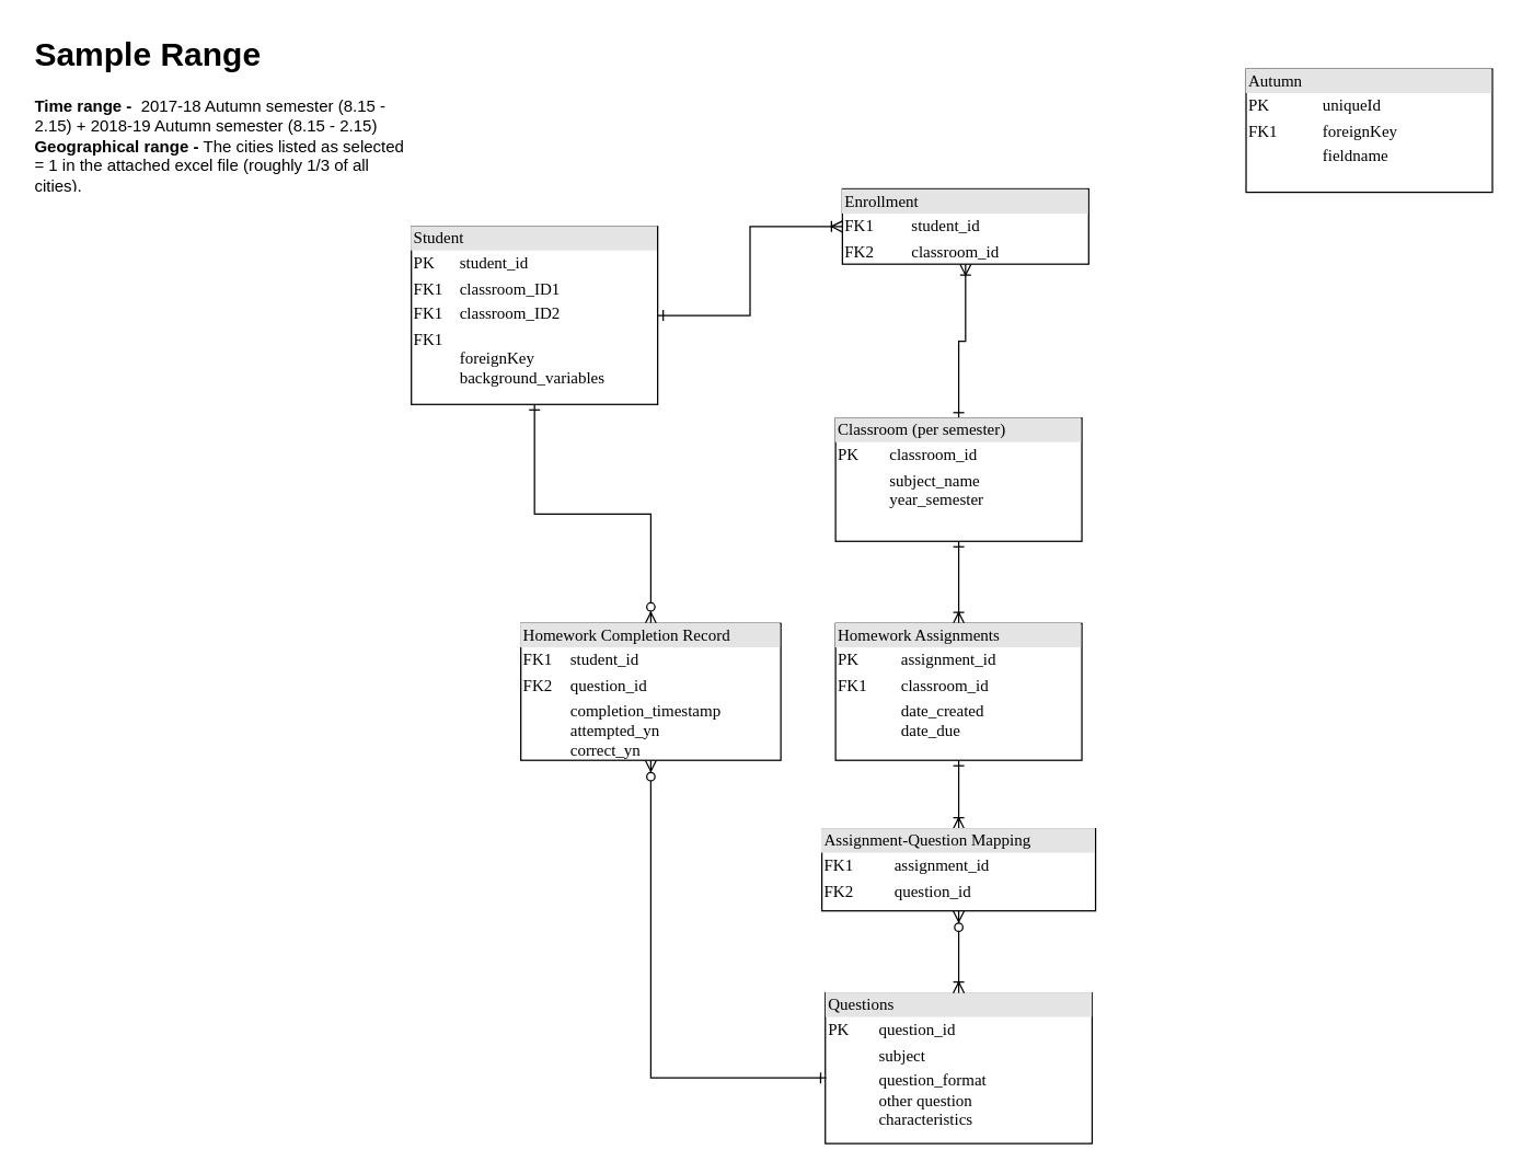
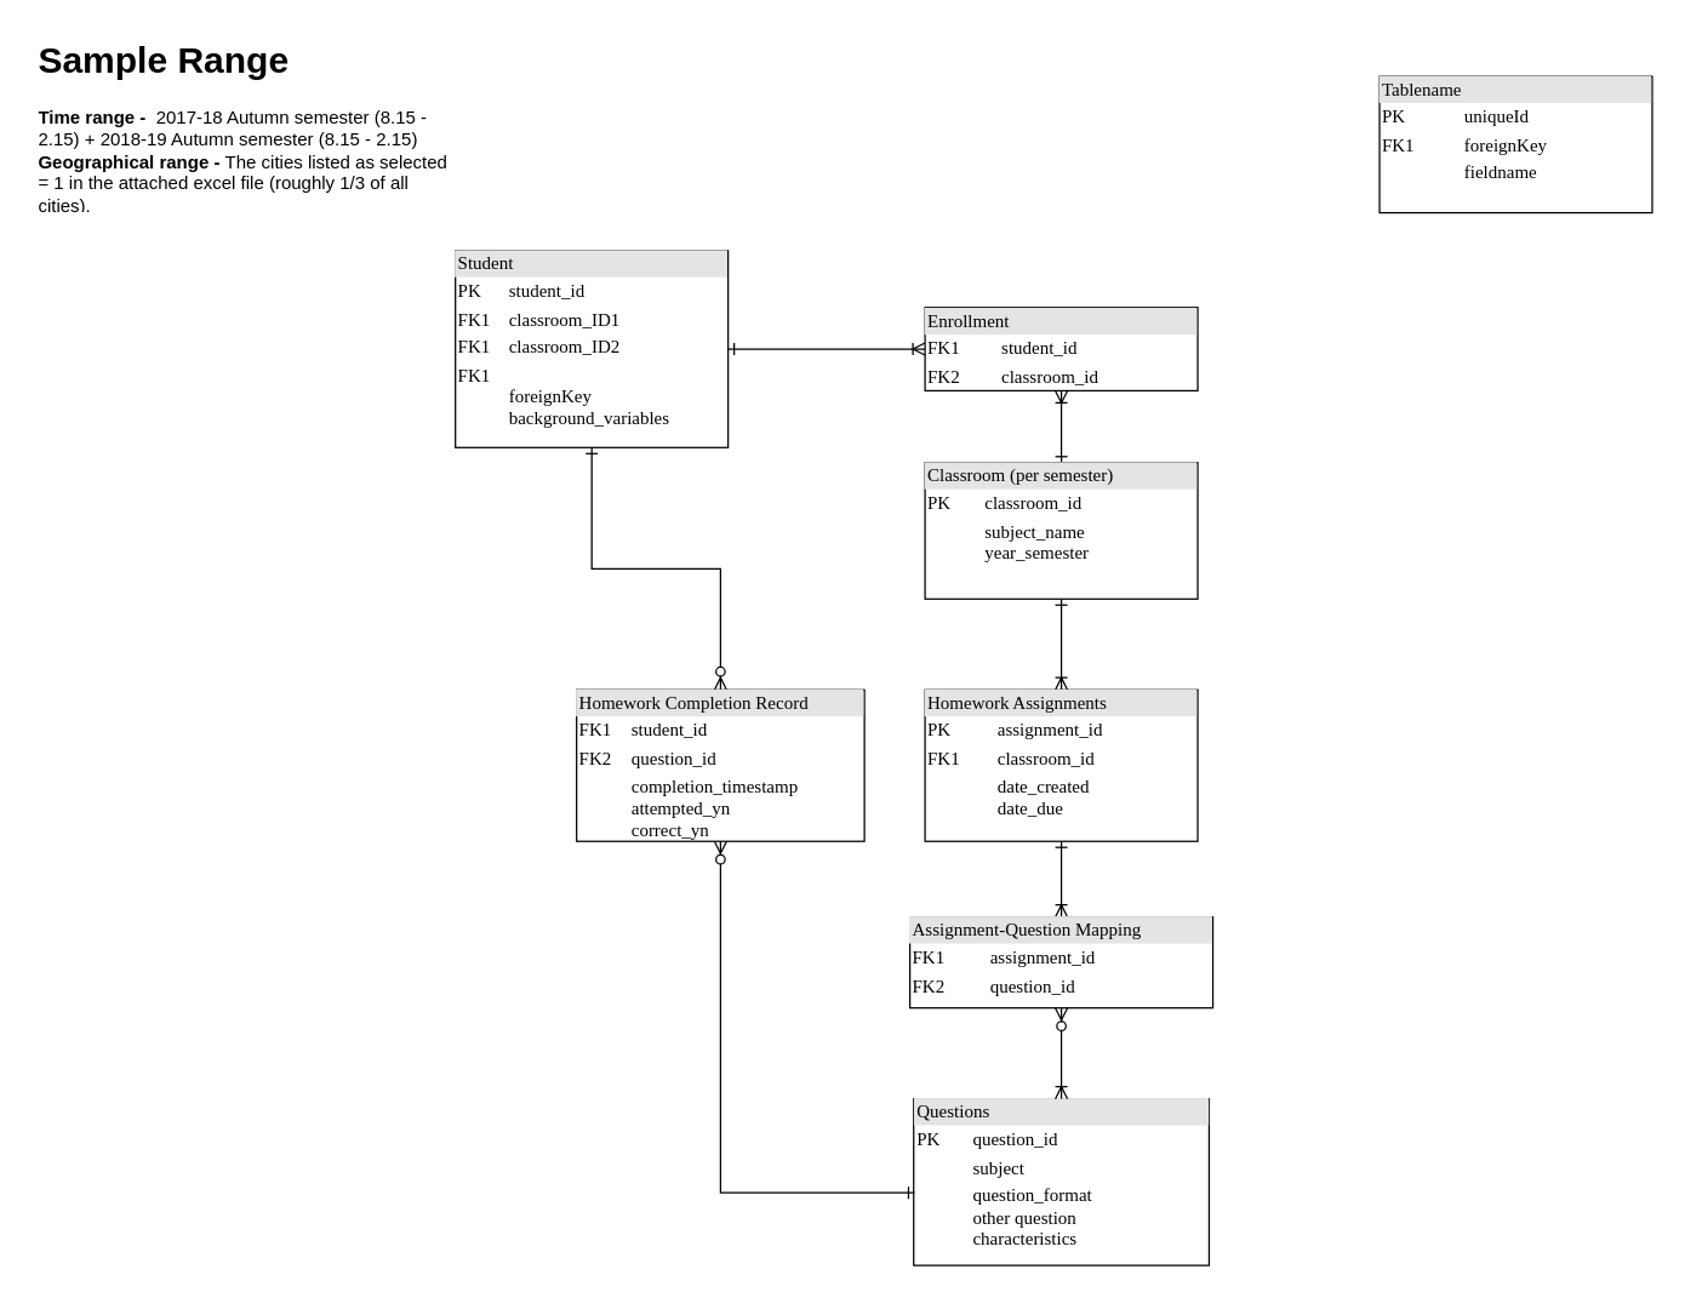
  <mxCell id="0" />
  <mxCell id="1" parent="0" />
  <mxCell id="2" style="edgeStyle=orthogonalEdgeStyle;rounded=0;orthogonalLoop=1;jettySize=auto;html=1;exitX=1;exitY=0.5;exitDx=0;exitDy=0;entryX=0;entryY=0.5;entryDx=0;entryDy=0;endArrow=ERoneToMany;endFill=0;startArrow=ERone;startFill=0;" edge="1" parent="1" source="4" target="10"><mxGeometry relative="1" as="geometry" /></mxCell>
  <mxCell id="3" style="edgeStyle=orthogonalEdgeStyle;rounded=0;orthogonalLoop=1;jettySize=auto;html=1;entryX=0.5;entryY=0;entryDx=0;entryDy=0;startArrow=ERone;startFill=0;endArrow=ERzeroToMany;endFill=1;" edge="1" parent="1" source="4" target="17"><mxGeometry relative="1" as="geometry" /></mxCell>
  <mxCell id="4" value="&lt;div style=&quot;box-sizing: border-box ; width: 100% ; background: #e4e4e4 ; padding: 2px&quot;&gt;Student&lt;/div&gt;&lt;table style=&quot;width: 100% ; font-size: 1em&quot; cellpadding=&quot;2&quot; cellspacing=&quot;0&quot;&gt;&lt;tbody&gt;&lt;tr&gt;&lt;td&gt;PK&lt;/td&gt;&lt;td&gt;student_id&lt;/td&gt;&lt;/tr&gt;&lt;tr&gt;&lt;td&gt;FK1&lt;/td&gt;&lt;td&gt;classroom_ID1&lt;/td&gt;&lt;/tr&gt;&lt;tr&gt;&lt;td&gt;FK1&lt;br&gt;&lt;/td&gt;&lt;td&gt;classroom_ID2&lt;br&gt;&lt;/td&gt;&lt;/tr&gt;&lt;tr&gt;&lt;td&gt;FK1&lt;br&gt;&lt;br&gt;&lt;br&gt;&lt;br&gt;&lt;/td&gt;&lt;td&gt;foreignKey&lt;br&gt;background_variables&lt;br&gt;&lt;/td&gt;&lt;/tr&gt;&lt;/tbody&gt;&lt;/table&gt;" style="verticalAlign=top;align=left;overflow=fill;html=1;rounded=0;shadow=0;comic=0;labelBackgroundColor=none;strokeColor=#000000;strokeWidth=1;fillColor=#ffffff;fontFamily=Verdana;fontSize=12;fontColor=#000000;" vertex="1" parent="1"><mxGeometry x="300" y="165" width="180" height="130" as="geometry" /></mxCell>
- <mxCell id="5" value="&lt;div style=&quot;box-sizing:border-box;width:100%;background:#e4e4e4;padding:2px;&quot;&gt;Autumn&lt;/div&gt;&lt;table style=&quot;width:100%;font-size:1em;&quot; cellpadding=&quot;2&quot; cellspacing=&quot;0&quot;&gt;&lt;tr&gt;&lt;td&gt;PK&lt;/td&gt;&lt;td&gt;uniqueId&lt;/td&gt;&lt;/tr&gt;&lt;tr&gt;&lt;td&gt;FK1&lt;/td&gt;&lt;td&gt;foreignKey&lt;/td&gt;&lt;/tr&gt;&lt;tr&gt;&lt;td&gt;&lt;/td&gt;&lt;td&gt;fieldname&lt;/td&gt;&lt;/tr&gt;&lt;/table&gt;" style="verticalAlign=top;align=left;overflow=fill;html=1;rounded=0;shadow=0;comic=0;labelBackgroundColor=none;strokeColor=#000000;strokeWidth=1;fillColor=#ffffff;fontFamily=Verdana;fontSize=12;fontColor=#000000;" vertex="1" parent="1"><mxGeometry x="910" y="50" width="180" height="90" as="geometry" /></mxCell>
+ <mxCell id="5" value="&lt;div style=&quot;box-sizing:border-box;width:100%;background:#e4e4e4;padding:2px;&quot;&gt;Tablename&lt;/div&gt;&lt;table style=&quot;width:100%;font-size:1em;&quot; cellpadding=&quot;2&quot; cellspacing=&quot;0&quot;&gt;&lt;tr&gt;&lt;td&gt;PK&lt;/td&gt;&lt;td&gt;uniqueId&lt;/td&gt;&lt;/tr&gt;&lt;tr&gt;&lt;td&gt;FK1&lt;/td&gt;&lt;td&gt;foreignKey&lt;/td&gt;&lt;/tr&gt;&lt;tr&gt;&lt;td&gt;&lt;/td&gt;&lt;td&gt;fieldname&lt;/td&gt;&lt;/tr&gt;&lt;/table&gt;" style="verticalAlign=top;align=left;overflow=fill;html=1;rounded=0;shadow=0;comic=0;labelBackgroundColor=none;strokeColor=#000000;strokeWidth=1;fillColor=#ffffff;fontFamily=Verdana;fontSize=12;fontColor=#000000;" vertex="1" parent="1"><mxGeometry x="910" y="50" width="180" height="90" as="geometry" /></mxCell>
  <mxCell id="6" value="&lt;h1&gt;Sample Range&lt;/h1&gt;&lt;b&gt;Time range -&amp;nbsp;&lt;/b&gt;&lt;span&gt;&amp;nbsp;2017-18 Autumn semester (8.15 - 2.15)&amp;nbsp;+ 2018-19 Autumn semester (8.15 - 2.15)&lt;br&gt;&lt;/span&gt;&lt;b&gt;Geographical range -&lt;/b&gt;&lt;span&gt;&amp;nbsp;The cities listed as selected = 1 in the attached excel file (roughly 1/3 of all cities).&lt;/span&gt;&lt;br&gt;" style="text;html=1;strokeColor=none;fillColor=none;spacing=5;spacingTop=-20;whiteSpace=wrap;overflow=hidden;rounded=0;" vertex="1" parent="1"><mxGeometry x="20" y="20" width="280" height="120" as="geometry" /></mxCell>
  <mxCell id="7" style="edgeStyle=orthogonalEdgeStyle;rounded=0;orthogonalLoop=1;jettySize=auto;html=1;exitX=0.5;exitY=0;exitDx=0;exitDy=0;startArrow=ERone;startFill=0;endArrow=ERoneToMany;endFill=0;" edge="1" parent="1" source="9" target="10"><mxGeometry relative="1" as="geometry" /></mxCell>
  <mxCell id="8" style="edgeStyle=orthogonalEdgeStyle;rounded=0;orthogonalLoop=1;jettySize=auto;html=1;exitX=0.5;exitY=1;exitDx=0;exitDy=0;entryX=0.5;entryY=0;entryDx=0;entryDy=0;startArrow=ERone;startFill=0;endArrow=ERoneToMany;endFill=0;" edge="1" parent="1" source="9" target="12"><mxGeometry relative="1" as="geometry" /></mxCell>
  <mxCell id="9" value="&lt;div style=&quot;box-sizing: border-box ; width: 100% ; background: #e4e4e4 ; padding: 2px&quot;&gt;Classroom (per semester)&lt;/div&gt;&lt;table style=&quot;width: 100% ; font-size: 1em&quot; cellpadding=&quot;2&quot; cellspacing=&quot;0&quot;&gt;&lt;tbody&gt;&lt;tr&gt;&lt;td&gt;PK&lt;/td&gt;&lt;td&gt;classroom_id&lt;/td&gt;&lt;/tr&gt;&lt;tr&gt;&lt;td&gt;&lt;/td&gt;&lt;td&gt;subject_name&lt;br&gt;year_semester&lt;br&gt;&lt;/td&gt;&lt;/tr&gt;&lt;/tbody&gt;&lt;/table&gt;" style="verticalAlign=top;align=left;overflow=fill;html=1;rounded=0;shadow=0;comic=0;labelBackgroundColor=none;strokeColor=#000000;strokeWidth=1;fillColor=#ffffff;fontFamily=Verdana;fontSize=12;fontColor=#000000;" vertex="1" parent="1"><mxGeometry x="610" y="305" width="180" height="90" as="geometry" /></mxCell>
- <mxCell id="10" value="&lt;div style=&quot;box-sizing: border-box ; width: 100% ; background: #e4e4e4 ; padding: 2px&quot;&gt;Enrollment&lt;/div&gt;&lt;table style=&quot;width: 100% ; font-size: 1em&quot; cellpadding=&quot;2&quot; cellspacing=&quot;0&quot;&gt;&lt;tbody&gt;&lt;tr&gt;&lt;td&gt;FK1&lt;/td&gt;&lt;td&gt;student_id&lt;/td&gt;&lt;/tr&gt;&lt;tr&gt;&lt;td&gt;FK2&lt;/td&gt;&lt;td&gt;classroom_id&lt;/td&gt;&lt;/tr&gt;&lt;/tbody&gt;&lt;/table&gt;" style="verticalAlign=top;align=left;overflow=fill;html=1;rounded=0;shadow=0;comic=0;labelBackgroundColor=none;strokeColor=#000000;strokeWidth=1;fillColor=#ffffff;fontFamily=Verdana;fontSize=12;fontColor=#000000;" vertex="1" parent="1"><mxGeometry x="615" y="137.5" width="180" height="55" as="geometry" /></mxCell>
+ <mxCell id="10" value="&lt;div style=&quot;box-sizing: border-box ; width: 100% ; background: #e4e4e4 ; padding: 2px&quot;&gt;Enrollment&lt;/div&gt;&lt;table style=&quot;width: 100% ; font-size: 1em&quot; cellpadding=&quot;2&quot; cellspacing=&quot;0&quot;&gt;&lt;tbody&gt;&lt;tr&gt;&lt;td&gt;FK1&lt;/td&gt;&lt;td&gt;student_id&lt;/td&gt;&lt;/tr&gt;&lt;tr&gt;&lt;td&gt;FK2&lt;/td&gt;&lt;td&gt;classroom_id&lt;/td&gt;&lt;/tr&gt;&lt;/tbody&gt;&lt;/table&gt;" style="verticalAlign=top;align=left;overflow=fill;html=1;rounded=0;shadow=0;comic=0;labelBackgroundColor=none;strokeColor=#000000;strokeWidth=1;fillColor=#ffffff;fontFamily=Verdana;fontSize=12;fontColor=#000000;" vertex="1" parent="1"><mxGeometry x="610" y="202.5" width="180" height="55" as="geometry" /></mxCell>
  <mxCell id="11" style="edgeStyle=orthogonalEdgeStyle;rounded=0;orthogonalLoop=1;jettySize=auto;html=1;exitX=0.5;exitY=1;exitDx=0;exitDy=0;entryX=0.5;entryY=0;entryDx=0;entryDy=0;startArrow=ERone;startFill=0;endArrow=ERoneToMany;endFill=0;" edge="1" parent="1" source="12" target="15"><mxGeometry relative="1" as="geometry" /></mxCell>
  <mxCell id="12" value="&lt;div style=&quot;box-sizing: border-box ; width: 100% ; background: #e4e4e4 ; padding: 2px&quot;&gt;Homework Assignments&lt;/div&gt;&lt;table style=&quot;width: 100% ; font-size: 1em&quot; cellpadding=&quot;2&quot; cellspacing=&quot;0&quot;&gt;&lt;tbody&gt;&lt;tr&gt;&lt;td&gt;PK&lt;/td&gt;&lt;td&gt;assignment_id&lt;/td&gt;&lt;/tr&gt;&lt;tr&gt;&lt;td&gt;FK1&lt;/td&gt;&lt;td&gt;classroom_id&lt;/td&gt;&lt;/tr&gt;&lt;tr&gt;&lt;td&gt;&lt;/td&gt;&lt;td&gt;date_created&lt;br&gt;date_due&lt;br&gt;&lt;/td&gt;&lt;/tr&gt;&lt;/tbody&gt;&lt;/table&gt;" style="verticalAlign=top;align=left;overflow=fill;html=1;rounded=0;shadow=0;comic=0;labelBackgroundColor=none;strokeColor=#000000;strokeWidth=1;fillColor=#ffffff;fontFamily=Verdana;fontSize=12;fontColor=#000000;" vertex="1" parent="1"><mxGeometry x="610" y="455" width="180" height="100" as="geometry" /></mxCell>
  <mxCell id="13" value="&lt;div style=&quot;box-sizing: border-box ; width: 100% ; background: #e4e4e4 ; padding: 2px&quot;&gt;Questions&lt;/div&gt;&lt;table style=&quot;width: 100% ; font-size: 1em&quot; cellpadding=&quot;2&quot; cellspacing=&quot;0&quot;&gt;&lt;tbody&gt;&lt;tr&gt;&lt;td&gt;PK&lt;/td&gt;&lt;td&gt;question_id&lt;/td&gt;&lt;/tr&gt;&lt;tr&gt;&lt;td&gt;&lt;br&gt;&lt;/td&gt;&lt;td&gt;subject&lt;/td&gt;&lt;/tr&gt;&lt;tr&gt;&lt;td&gt;&lt;/td&gt;&lt;td&gt;question_format&lt;br&gt;other question&lt;br&gt;characteristics&lt;/td&gt;&lt;/tr&gt;&lt;/tbody&gt;&lt;/table&gt;" style="verticalAlign=top;align=left;overflow=fill;html=1;rounded=0;shadow=0;comic=0;labelBackgroundColor=none;strokeColor=#000000;strokeWidth=1;fillColor=#ffffff;fontFamily=Verdana;fontSize=12;fontColor=#000000;" vertex="1" parent="1"><mxGeometry x="602.5" y="725" width="195" height="110" as="geometry" /></mxCell>
  <mxCell id="14" style="edgeStyle=orthogonalEdgeStyle;rounded=0;orthogonalLoop=1;jettySize=auto;html=1;startArrow=ERzeroToMany;startFill=1;endArrow=ERoneToMany;endFill=0;" edge="1" parent="1" source="15" target="13"><mxGeometry relative="1" as="geometry" /></mxCell>
  <mxCell id="15" value="&lt;div style=&quot;box-sizing: border-box ; width: 100% ; background: #e4e4e4 ; padding: 2px&quot;&gt;Assignment-Question Mapping&lt;/div&gt;&lt;table style=&quot;width: 100% ; font-size: 1em&quot; cellpadding=&quot;2&quot; cellspacing=&quot;0&quot;&gt;&lt;tbody&gt;&lt;tr&gt;&lt;td&gt;FK1&lt;/td&gt;&lt;td&gt;assignment_id&lt;br&gt;&lt;/td&gt;&lt;/tr&gt;&lt;tr&gt;&lt;td&gt;FK2&lt;/td&gt;&lt;td&gt;question_id&lt;/td&gt;&lt;/tr&gt;&lt;/tbody&gt;&lt;/table&gt;" style="verticalAlign=top;align=left;overflow=fill;html=1;rounded=0;shadow=0;comic=0;labelBackgroundColor=none;strokeColor=#000000;strokeWidth=1;fillColor=#ffffff;fontFamily=Verdana;fontSize=12;fontColor=#000000;" vertex="1" parent="1"><mxGeometry x="600" y="605" width="200" height="60" as="geometry" /></mxCell>
  <mxCell id="16" style="edgeStyle=orthogonalEdgeStyle;rounded=0;orthogonalLoop=1;jettySize=auto;html=1;exitX=0.5;exitY=1;exitDx=0;exitDy=0;entryX=0.003;entryY=0.564;entryDx=0;entryDy=0;entryPerimeter=0;startArrow=ERzeroToMany;startFill=1;endArrow=ERone;endFill=0;" edge="1" parent="1" source="17" target="13"><mxGeometry relative="1" as="geometry" /></mxCell>
  <mxCell id="17" value="&lt;div style=&quot;box-sizing: border-box ; width: 100% ; background: #e4e4e4 ; padding: 2px&quot;&gt;Homework Completion Record&lt;/div&gt;&lt;table style=&quot;width: 100% ; font-size: 1em&quot; cellpadding=&quot;2&quot; cellspacing=&quot;0&quot;&gt;&lt;tbody&gt;&lt;tr&gt;&lt;td&gt;FK1&lt;/td&gt;&lt;td&gt;student_id&lt;/td&gt;&lt;/tr&gt;&lt;tr&gt;&lt;td&gt;FK2&lt;/td&gt;&lt;td&gt;question_id&lt;/td&gt;&lt;/tr&gt;&lt;tr&gt;&lt;td&gt;&lt;/td&gt;&lt;td&gt;completion_timestamp&lt;br&gt;attempted_yn&lt;br&gt;correct_yn&lt;br&gt;&lt;br&gt;&lt;/td&gt;&lt;/tr&gt;&lt;/tbody&gt;&lt;/table&gt;" style="verticalAlign=top;align=left;overflow=fill;html=1;rounded=0;shadow=0;comic=0;labelBackgroundColor=none;strokeColor=#000000;strokeWidth=1;fillColor=#ffffff;fontFamily=Verdana;fontSize=12;fontColor=#000000;" vertex="1" parent="1"><mxGeometry x="380" y="455" width="190" height="100" as="geometry" /></mxCell>
